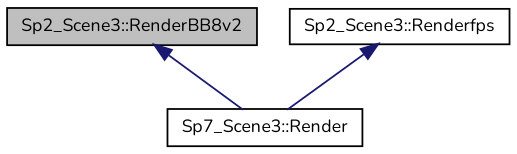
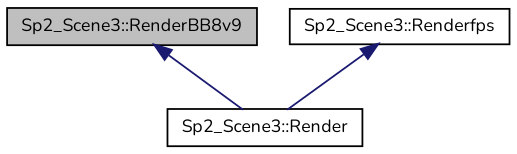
  digraph {
    fontname=Nunito
    rankdir=TB
    node [color=black fontname=Nunito fontsize=10 shape=record]
    edge [color=midnightblue dir=back fontname=Nunito fontsize=10 labelfontname=Helvetica labelfontsize=10 style=solid]
-   n1 [fillcolor=grey75 fontcolor=black height=0.2 label="Sp2_Scene3::RenderBB8v2" style=filled width=0.4]
-   n2 [height=0.2 label="Sp7_Scene3::Render" width=0.4]
+   n1 [fillcolor=grey75 fontcolor=black height=0.2 label="Sp2_Scene3::RenderBB8v9" style=filled width=0.4]
+   n2 [height=0.2 label="Sp2_Scene3::Render" width=0.4]
    n3 [height=0.2 label="Sp2_Scene3::Renderfps" width=0.4]
    n1 -> n2
    n3 -> n2
  }
